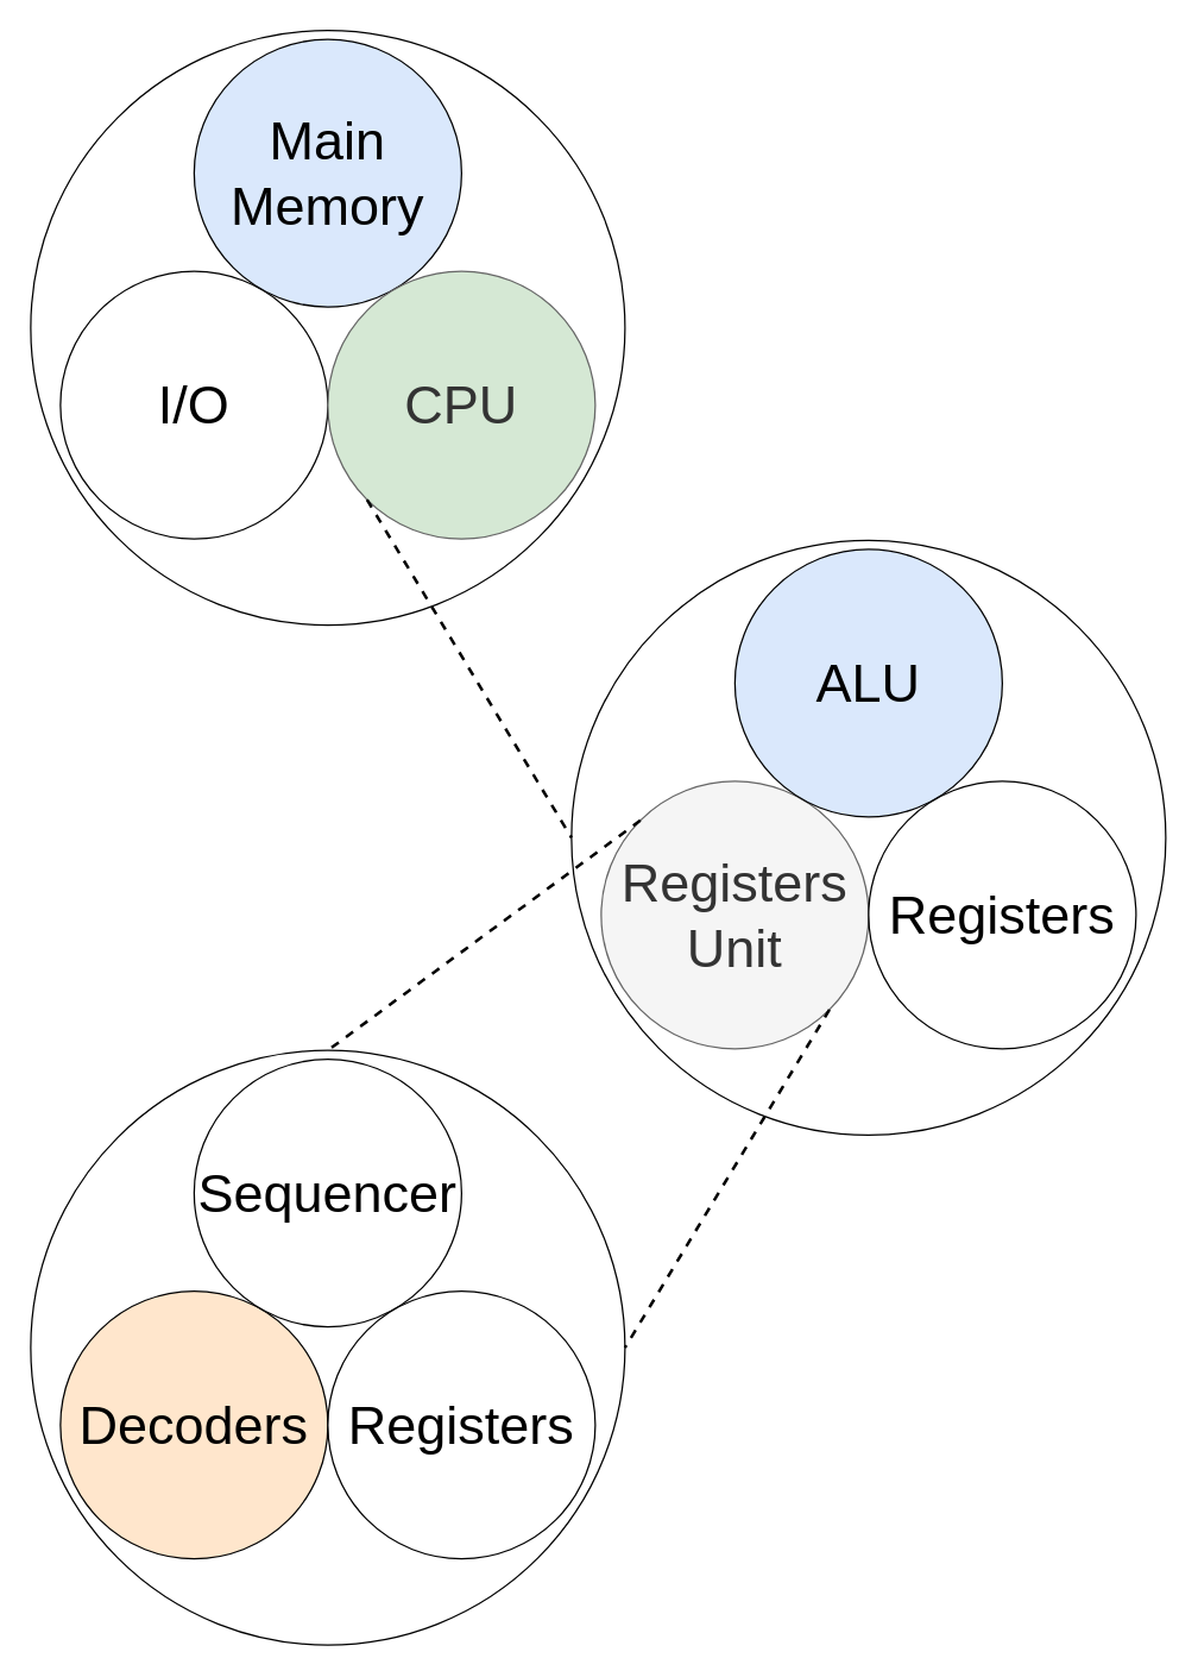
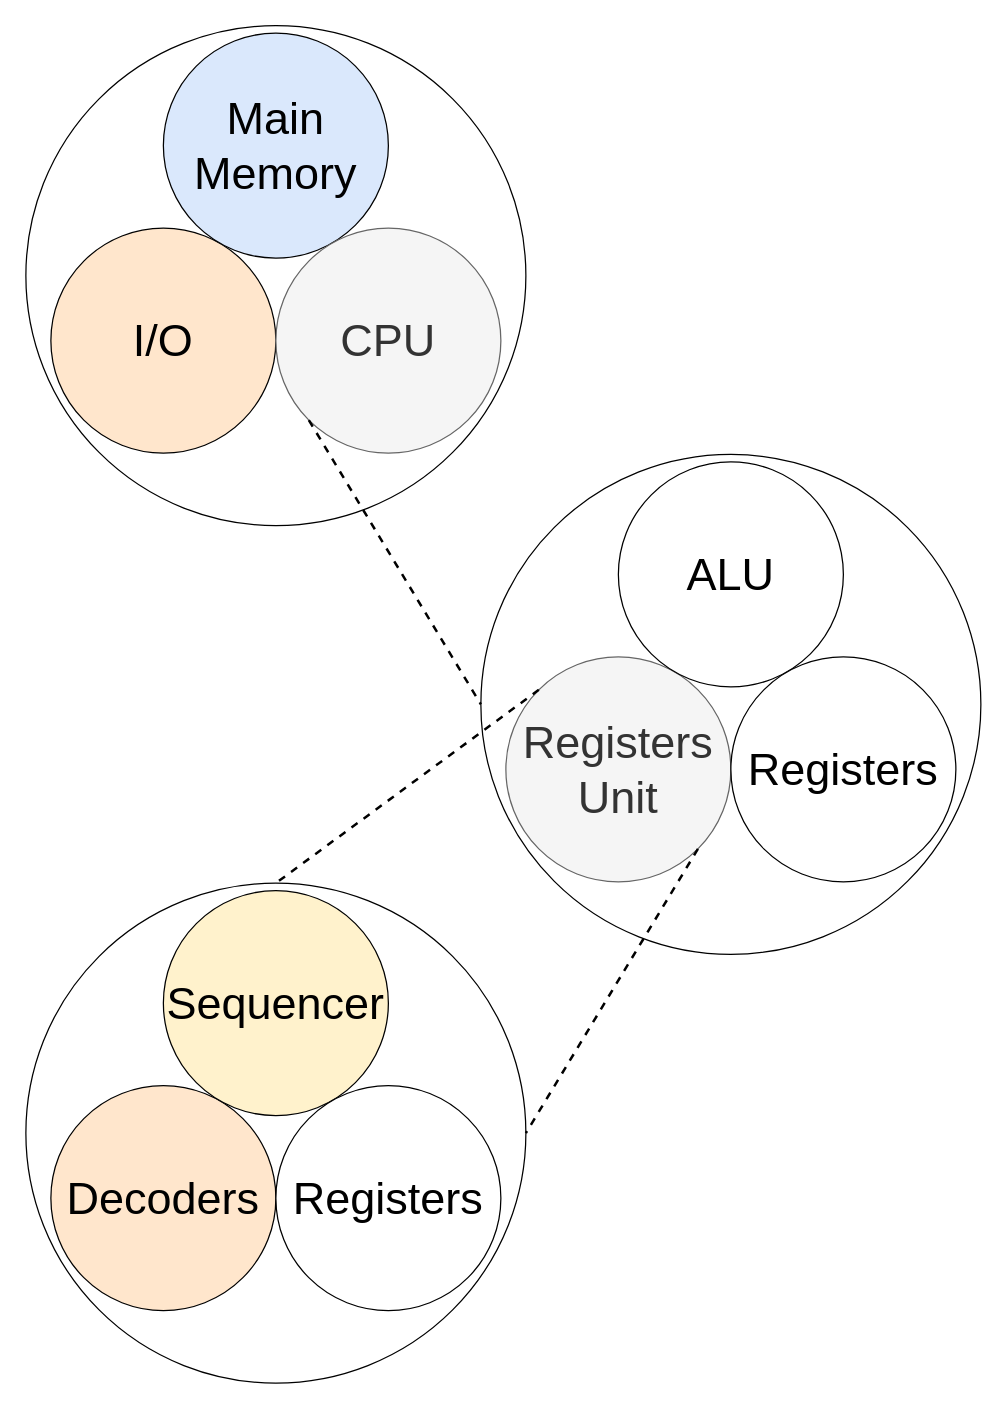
  <mxCell id="0" />
  <mxCell id="1" parent="0" />
  <mxCell id="2" value="" style="group" vertex="1" connectable="0" parent="1"><mxGeometry x="40" y="26" width="744.0" height="1054" as="geometry" /></mxCell>
  <mxCell id="3" value="" style="group" vertex="1" connectable="0" parent="2"><mxGeometry width="380.0" height="368" as="geometry" /></mxCell>
  <mxCell id="4" value="" style="group" vertex="1" connectable="0" parent="3"><mxGeometry width="380.0" height="368" as="geometry" /></mxCell>
  <mxCell id="5" value="" style="ellipse;whiteSpace=wrap;html=1;aspect=fixed;" vertex="1" parent="4"><mxGeometry x="-20.0" y="-6" width="400" height="400" as="geometry" /></mxCell>
- <mxCell id="6" value="&lt;font style=&quot;font-size: 36px&quot;&gt;I/O&lt;/font&gt;" style="ellipse;whiteSpace=wrap;html=1;aspect=fixed;" vertex="1" parent="4"><mxGeometry y="156" width="180" height="180" as="geometry" /></mxCell>
+ <mxCell id="6" value="&lt;font style=&quot;font-size: 36px&quot;&gt;I/O&lt;/font&gt;" style="ellipse;whiteSpace=wrap;html=1;aspect=fixed;fillColor=#ffe6cc;" vertex="1" parent="4"><mxGeometry y="156" width="180" height="180" as="geometry" /></mxCell>
  <mxCell id="7" value="&lt;font style=&quot;font-size: 36px&quot;&gt;Main Memory&lt;/font&gt;" style="ellipse;whiteSpace=wrap;html=1;aspect=fixed;fillColor=#dae8fc;" vertex="1" parent="4"><mxGeometry x="90" width="180" height="180" as="geometry" /></mxCell>
- <mxCell id="8" value="&lt;font style=&quot;font-size: 36px&quot;&gt;CPU&lt;/font&gt;" style="ellipse;whiteSpace=wrap;html=1;aspect=fixed;fillColor=#d5e8d4;strokeColor=#666666;fontColor=#333333;" vertex="1" parent="4"><mxGeometry x="180" y="156" width="180" height="180" as="geometry" /></mxCell>
+ <mxCell id="8" value="&lt;font style=&quot;font-size: 36px&quot;&gt;CPU&lt;/font&gt;" style="ellipse;whiteSpace=wrap;html=1;aspect=fixed;fillColor=#f5f5f5;strokeColor=#666666;fontColor=#333333;" vertex="1" parent="4"><mxGeometry x="180" y="156" width="180" height="180" as="geometry" /></mxCell>
  <mxCell id="9" value="" style="group" vertex="1" connectable="0" parent="2"><mxGeometry x="364" y="343" width="380.0" height="368" as="geometry" /></mxCell>
  <mxCell id="10" value="" style="group" vertex="1" connectable="0" parent="9"><mxGeometry width="380.0" height="368" as="geometry" /></mxCell>
  <mxCell id="11" value="" style="ellipse;whiteSpace=wrap;html=1;aspect=fixed;" vertex="1" parent="10"><mxGeometry x="-20.0" y="-6" width="400" height="400" as="geometry" /></mxCell>
  <mxCell id="12" value="&lt;font style=&quot;font-size: 36px&quot;&gt;Registers Unit&lt;br&gt;&lt;/font&gt;" style="ellipse;whiteSpace=wrap;html=1;aspect=fixed;fillColor=#f5f5f5;strokeColor=#666666;fontColor=#333333;" vertex="1" parent="10"><mxGeometry y="156" width="180" height="180" as="geometry" /></mxCell>
- <mxCell id="13" value="&lt;span style=&quot;font-size: 36px&quot;&gt;ALU&lt;br&gt;&lt;/span&gt;" style="ellipse;whiteSpace=wrap;html=1;aspect=fixed;fillColor=#dae8fc;" vertex="1" parent="10"><mxGeometry x="90" width="180" height="180" as="geometry" /></mxCell>
+ <mxCell id="13" value="&lt;span style=&quot;font-size: 36px&quot;&gt;ALU&lt;br&gt;&lt;/span&gt;" style="ellipse;whiteSpace=wrap;html=1;aspect=fixed;" vertex="1" parent="10"><mxGeometry x="90" width="180" height="180" as="geometry" /></mxCell>
  <mxCell id="14" value="&lt;font style=&quot;font-size: 36px&quot;&gt;Registers&lt;/font&gt;" style="ellipse;whiteSpace=wrap;html=1;aspect=fixed;" vertex="1" parent="10"><mxGeometry x="180" y="156" width="180" height="180" as="geometry" /></mxCell>
  <mxCell id="15" value="" style="group" vertex="1" connectable="0" parent="2"><mxGeometry y="686" width="380.0" height="368" as="geometry" /></mxCell>
  <mxCell id="16" value="" style="group" vertex="1" connectable="0" parent="15"><mxGeometry width="380.0" height="368" as="geometry" /></mxCell>
  <mxCell id="17" value="" style="ellipse;whiteSpace=wrap;html=1;aspect=fixed;" vertex="1" parent="16"><mxGeometry x="-20.0" y="-6" width="400" height="400" as="geometry" /></mxCell>
  <mxCell id="18" value="&lt;font style=&quot;font-size: 36px&quot;&gt;Decoders&lt;/font&gt;" style="ellipse;whiteSpace=wrap;html=1;aspect=fixed;fillColor=#ffe6cc;" vertex="1" parent="16"><mxGeometry y="156" width="180" height="180" as="geometry" /></mxCell>
- <mxCell id="19" value="&lt;span style=&quot;font-size: 36px&quot;&gt;Sequencer&lt;/span&gt;" style="ellipse;whiteSpace=wrap;html=1;aspect=fixed;" vertex="1" parent="16"><mxGeometry x="90" width="180" height="180" as="geometry" /></mxCell>
+ <mxCell id="19" value="&lt;span style=&quot;font-size: 36px&quot;&gt;Sequencer&lt;/span&gt;" style="ellipse;whiteSpace=wrap;html=1;aspect=fixed;fillColor=#fff2cc;" vertex="1" parent="16"><mxGeometry x="90" width="180" height="180" as="geometry" /></mxCell>
  <mxCell id="20" value="&lt;span style=&quot;font-size: 36px&quot;&gt;Registers&lt;/span&gt;" style="ellipse;whiteSpace=wrap;html=1;aspect=fixed;" vertex="1" parent="16"><mxGeometry x="180" y="156" width="180" height="180" as="geometry" /></mxCell>
  <mxCell id="21" style="edgeStyle=none;rounded=0;orthogonalLoop=1;jettySize=auto;html=1;exitX=0;exitY=1;exitDx=0;exitDy=0;entryX=0;entryY=0.5;entryDx=0;entryDy=0;endArrow=none;endFill=0;dashed=1;strokeWidth=2;" edge="1" parent="2" source="8" target="11"><mxGeometry relative="1" as="geometry"><mxPoint x="456.0" y="642" as="targetPoint" /></mxGeometry></mxCell>
  <mxCell id="22" style="edgeStyle=none;rounded=0;orthogonalLoop=1;jettySize=auto;html=1;exitX=0;exitY=0;exitDx=0;exitDy=0;entryX=0.5;entryY=0;entryDx=0;entryDy=0;dashed=1;endArrow=none;endFill=0;strokeWidth=2;" edge="1" parent="2" source="12" target="17"><mxGeometry relative="1" as="geometry" /></mxCell>
  <mxCell id="23" style="edgeStyle=none;rounded=0;orthogonalLoop=1;jettySize=auto;html=1;exitX=1;exitY=1;exitDx=0;exitDy=0;entryX=1;entryY=0.5;entryDx=0;entryDy=0;dashed=1;endArrow=none;endFill=0;strokeWidth=2;" edge="1" parent="2" source="12" target="17"><mxGeometry relative="1" as="geometry" /></mxCell>
